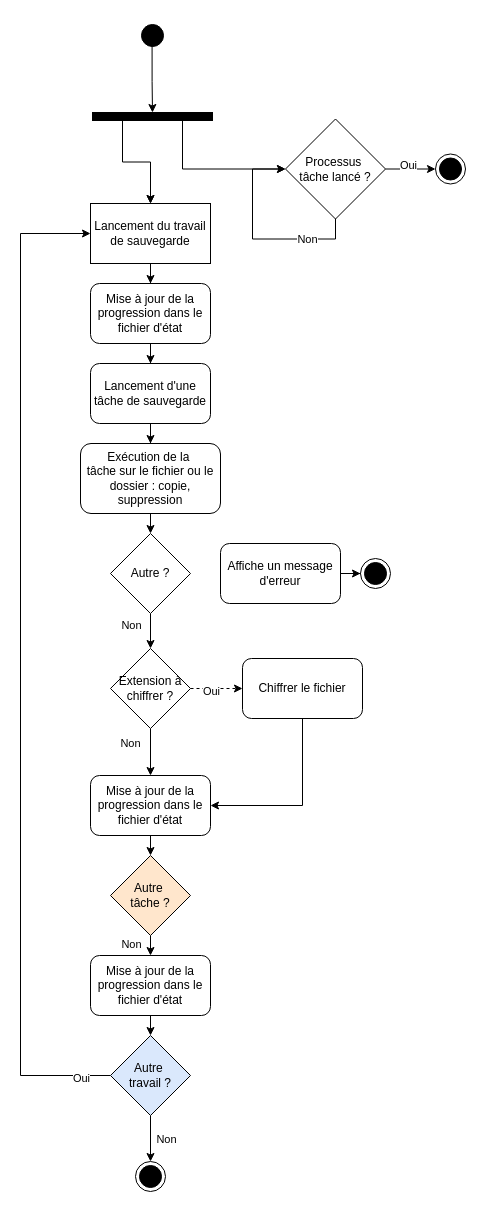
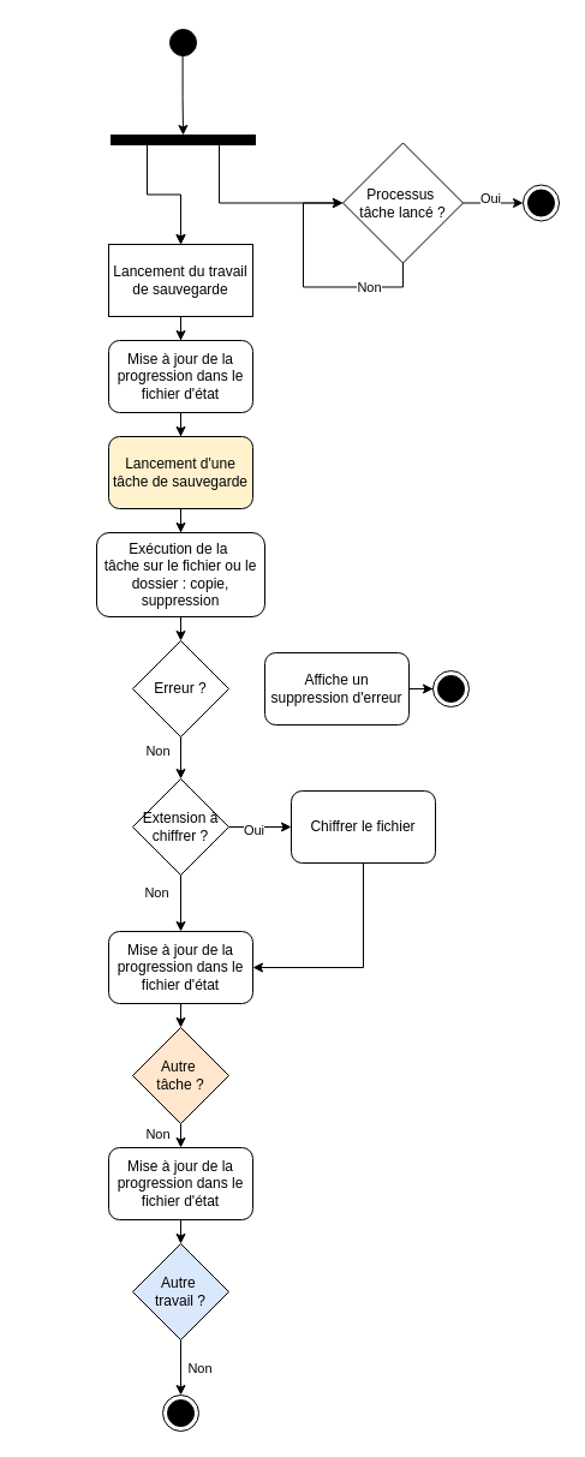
  <mxCell id="0" />
  <mxCell id="1" parent="0" />
  <mxCell id="2" value="" style="ellipse;html=1;shape=endState;fillColor=#000000;strokeColor=#000000;" vertex="1" parent="1"><mxGeometry x="135" y="1161" width="30" height="30" as="geometry" /></mxCell>
  <mxCell id="3" style="edgeStyle=orthogonalEdgeStyle;rounded=0;orthogonalLoop=1;jettySize=auto;html=1;exitX=0.5;exitY=1;exitDx=0;exitDy=0;entryX=0.5;entryY=0;entryDx=0;entryDy=0;" edge="1" parent="1" target="6"><mxGeometry relative="1" as="geometry"><mxPoint x="150" y="233" as="targetPoint" /><mxPoint x="150" y="183" as="sourcePoint" /></mxGeometry></mxCell>
  <mxCell id="4" value="" style="ellipse;html=1;shape=startState;fillColor=#000000;strokeColor=#000000;" vertex="1" parent="1"><mxGeometry x="137" y="20" width="30" height="30" as="geometry" /></mxCell>
  <mxCell id="5" style="edgeStyle=orthogonalEdgeStyle;rounded=0;orthogonalLoop=1;jettySize=auto;html=1;exitX=0.5;exitY=1;exitDx=0;exitDy=0;" edge="1" parent="1" source="16" target="8"><mxGeometry relative="1" as="geometry"><mxPoint x="149.714" y="333" as="targetPoint" /></mxGeometry></mxCell>
  <mxCell id="6" value="Lancement du travail de sauvegarde" style="whiteSpace=wrap;html=1;rounded=0;" vertex="1" parent="1"><mxGeometry x="90" y="203" width="120" height="60" as="geometry" /></mxCell>
  <mxCell id="7" style="edgeStyle=orthogonalEdgeStyle;rounded=0;orthogonalLoop=1;jettySize=auto;html=1;entryX=0.5;entryY=0;entryDx=0;entryDy=0;" edge="1" parent="1" source="8" target="12"><mxGeometry relative="1" as="geometry" /></mxCell>
- <mxCell id="8" value="Lancement d'une tâche de sauvegarde" style="rounded=1;whiteSpace=wrap;html=1;" vertex="1" parent="1"><mxGeometry x="90" y="363" width="120" height="60" as="geometry" /></mxCell>
+ <mxCell id="8" value="Lancement d'une tâche de sauvegarde" style="rounded=1;whiteSpace=wrap;html=1;fillColor=#fff2cc;" vertex="1" parent="1"><mxGeometry x="90" y="363" width="120" height="60" as="geometry" /></mxCell>
  <mxCell id="9" style="edgeStyle=orthogonalEdgeStyle;rounded=0;orthogonalLoop=1;jettySize=auto;html=1;exitX=0.5;exitY=1;exitDx=0;exitDy=0;entryX=0.5;entryY=0;entryDx=0;entryDy=0;" edge="1" parent="1" target="35"><mxGeometry relative="1" as="geometry"><mxPoint x="150" y="613" as="sourcePoint" /><mxPoint x="150" y="636" as="targetPoint" /></mxGeometry></mxCell>
  <mxCell id="10" value="Non" style="edgeLabel;html=1;align=center;verticalAlign=middle;resizable=0;points=[];" connectable="0" vertex="1" parent="9"><mxGeometry x="-0.357" relative="1" as="geometry"><mxPoint x="-20" as="offset" /></mxGeometry></mxCell>
  <mxCell id="11" style="edgeStyle=orthogonalEdgeStyle;rounded=0;orthogonalLoop=1;jettySize=auto;html=1;exitX=0.5;exitY=1;exitDx=0;exitDy=0;entryX=0.5;entryY=0;entryDx=0;entryDy=0;" edge="1" parent="1" source="12" target="28"><mxGeometry relative="1" as="geometry" /></mxCell>
  <mxCell id="12" value="Exécution de la&amp;nbsp;&lt;div&gt;tâche sur le fichier ou le dossier : copie, suppression&lt;/div&gt;" style="rounded=1;whiteSpace=wrap;html=1;" vertex="1" parent="1"><mxGeometry x="80" y="443" width="140" height="70" as="geometry" /></mxCell>
  <mxCell id="13" style="edgeStyle=orthogonalEdgeStyle;rounded=0;orthogonalLoop=1;jettySize=auto;html=1;exitX=0.5;exitY=1;exitDx=0;exitDy=0;entryX=0.5;entryY=0;entryDx=0;entryDy=0;" edge="1" parent="1" source="14" target="19"><mxGeometry relative="1" as="geometry" /></mxCell>
  <mxCell id="14" value="Mise à jour de la progression dans le fichier d'état" style="rounded=1;whiteSpace=wrap;html=1;" vertex="1" parent="1"><mxGeometry x="90" y="775" width="120" height="60" as="geometry" /></mxCell>
  <mxCell id="15" value="" style="edgeStyle=orthogonalEdgeStyle;rounded=0;orthogonalLoop=1;jettySize=auto;html=1;exitX=0.5;exitY=1;exitDx=0;exitDy=0;" edge="1" parent="1" source="6" target="16"><mxGeometry relative="1" as="geometry"><mxPoint x="150" y="623" as="targetPoint" /><mxPoint x="150" y="293" as="sourcePoint" /></mxGeometry></mxCell>
  <mxCell id="16" value="Mise à jour de la progression dans le fichier d'état" style="rounded=1;whiteSpace=wrap;html=1;" vertex="1" parent="1"><mxGeometry x="90" y="283" width="120" height="60" as="geometry" /></mxCell>
  <mxCell id="17" style="edgeStyle=orthogonalEdgeStyle;rounded=0;orthogonalLoop=1;jettySize=auto;html=1;exitX=0.5;exitY=1;exitDx=0;exitDy=0;entryX=0.5;entryY=0;entryDx=0;entryDy=0;" edge="1" parent="1" source="19" target="26"><mxGeometry relative="1" as="geometry" /></mxCell>
  <mxCell id="18" value="Non" style="edgeLabel;html=1;align=center;verticalAlign=middle;resizable=0;points=[];" connectable="0" vertex="1" parent="17"><mxGeometry x="-0.226" relative="1" as="geometry"><mxPoint x="-20" as="offset" /></mxGeometry></mxCell>
  <mxCell id="19" value="Autre&amp;nbsp;&lt;div&gt;tâche ?&lt;/div&gt;" style="rhombus;whiteSpace=wrap;html=1;fillColor=#ffe6cc;" vertex="1" parent="1"><mxGeometry x="110" y="855" width="80" height="80" as="geometry" /></mxCell>
- <mxCell id="20" style="edgeStyle=orthogonalEdgeStyle;rounded=0;orthogonalLoop=1;jettySize=auto;html=1;" edge="1" parent="1" source="24" target="6"><mxGeometry relative="1" as="geometry"><Array as="points"><mxPoint x="20" y="1075" /><mxPoint x="20" y="233" /></Array></mxGeometry></mxCell>
- <mxCell id="21" value="Oui" style="edgeLabel;html=1;align=center;verticalAlign=middle;resizable=0;points=[];" connectable="0" vertex="1" parent="20"><mxGeometry x="-0.941" y="2" relative="1" as="geometry"><mxPoint as="offset" /></mxGeometry></mxCell>
  <mxCell id="22" style="edgeStyle=orthogonalEdgeStyle;rounded=0;orthogonalLoop=1;jettySize=auto;html=1;exitX=0.5;exitY=1;exitDx=0;exitDy=0;entryX=0.5;entryY=0;entryDx=0;entryDy=0;" edge="1" parent="1" source="24" target="2"><mxGeometry relative="1" as="geometry"><mxPoint x="150" y="1135" as="targetPoint" /></mxGeometry></mxCell>
  <mxCell id="23" value="Non" style="edgeLabel;html=1;align=center;verticalAlign=middle;resizable=0;points=[];" connectable="0" vertex="1" parent="22"><mxGeometry x="0.007" relative="1" as="geometry"><mxPoint x="15" as="offset" /></mxGeometry></mxCell>
  <mxCell id="24" value="Autre&amp;nbsp;&lt;div&gt;travail ?&lt;/div&gt;" style="rhombus;whiteSpace=wrap;html=1;fillColor=#dae8fc;" vertex="1" parent="1"><mxGeometry x="110" y="1035" width="80" height="80" as="geometry" /></mxCell>
  <mxCell id="25" style="edgeStyle=orthogonalEdgeStyle;rounded=0;orthogonalLoop=1;jettySize=auto;html=1;exitX=0.5;exitY=1;exitDx=0;exitDy=0;entryX=0.5;entryY=0;entryDx=0;entryDy=0;" edge="1" parent="1" source="26" target="24"><mxGeometry relative="1" as="geometry" /></mxCell>
  <mxCell id="26" value="Mise à jour de la progression dans le fichier d'état" style="rounded=1;whiteSpace=wrap;html=1;" vertex="1" parent="1"><mxGeometry x="90" y="955" width="120" height="60" as="geometry" /></mxCell>
  <mxCell id="27" style="edgeStyle=orthogonalEdgeStyle;rounded=0;orthogonalLoop=1;jettySize=auto;html=1;exitX=1;exitY=0.5;exitDx=0;exitDy=0;" edge="1" parent="1" source="30" target="29"><mxGeometry relative="1" as="geometry" /></mxCell>
- <mxCell id="28" value="Autre ?" style="rhombus;whiteSpace=wrap;html=1;" vertex="1" parent="1"><mxGeometry x="110" y="533" width="80" height="80" as="geometry" /></mxCell>
+ <mxCell id="28" value="Erreur ?" style="rhombus;whiteSpace=wrap;html=1;" vertex="1" parent="1"><mxGeometry x="110" y="533" width="80" height="80" as="geometry" /></mxCell>
  <mxCell id="29" value="" style="ellipse;html=1;shape=endState;fillColor=#000000;strokeColor=#000000;" vertex="1" parent="1"><mxGeometry x="360" y="558" width="30" height="30" as="geometry" /></mxCell>
- <mxCell id="30" value="Affiche un message d'erreur" style="rounded=1;whiteSpace=wrap;html=1;" vertex="1" parent="1"><mxGeometry x="220" y="543" width="120" height="60" as="geometry" /></mxCell>
+ <mxCell id="30" value="Affiche un suppression d'erreur" style="rounded=1;whiteSpace=wrap;html=1;" vertex="1" parent="1"><mxGeometry x="220" y="543" width="120" height="60" as="geometry" /></mxCell>
  <mxCell id="31" style="edgeStyle=orthogonalEdgeStyle;rounded=0;orthogonalLoop=1;jettySize=auto;html=1;exitX=0.25;exitY=1;exitDx=0;exitDy=0;entryX=0.5;entryY=0;entryDx=0;entryDy=0;" edge="1" parent="1" source="47" target="6"><mxGeometry relative="1" as="geometry"><mxPoint x="150" y="183" as="sourcePoint" /></mxGeometry></mxCell>
  <mxCell id="32" style="edgeStyle=orthogonalEdgeStyle;rounded=0;orthogonalLoop=1;jettySize=auto;html=1;exitX=0.5;exitY=1;exitDx=0;exitDy=0;entryX=0.5;entryY=0;entryDx=0;entryDy=0;" edge="1" parent="1" source="35" target="14"><mxGeometry relative="1" as="geometry" /></mxCell>
- <mxCell id="33" style="edgeStyle=orthogonalEdgeStyle;rounded=0;orthogonalLoop=1;jettySize=auto;html=1;exitX=1;exitY=0.5;exitDx=0;exitDy=0;entryX=0;entryY=0.5;entryDx=0;entryDy=0;dashed=1;" edge="1" parent="1" source="35" target="38"><mxGeometry relative="1" as="geometry" /></mxCell>
+ <mxCell id="33" style="edgeStyle=orthogonalEdgeStyle;rounded=0;orthogonalLoop=1;jettySize=auto;html=1;exitX=1;exitY=0.5;exitDx=0;exitDy=0;entryX=0;entryY=0.5;entryDx=0;entryDy=0;" edge="1" parent="1" source="35" target="38"><mxGeometry relative="1" as="geometry" /></mxCell>
  <mxCell id="34" value="Oui" style="edgeLabel;html=1;align=center;verticalAlign=middle;resizable=0;points=[];" connectable="0" vertex="1" parent="33"><mxGeometry x="-0.357" y="-1" relative="1" as="geometry"><mxPoint x="3" y="1" as="offset" /></mxGeometry></mxCell>
  <mxCell id="35" value="Extension à&lt;div&gt;chiffrer ?&lt;/div&gt;" style="rhombus;whiteSpace=wrap;html=1;" vertex="1" parent="1"><mxGeometry x="110" y="648" width="80" height="80" as="geometry" /></mxCell>
  <mxCell id="36" value="Non" style="edgeLabel;html=1;align=center;verticalAlign=middle;resizable=0;points=[];" connectable="0" vertex="1" parent="1"><mxGeometry x="150" y="680.001" as="geometry"><mxPoint x="-21" y="62" as="offset" /></mxGeometry></mxCell>
  <mxCell id="37" style="edgeStyle=orthogonalEdgeStyle;rounded=0;orthogonalLoop=1;jettySize=auto;html=1;exitX=0.5;exitY=1;exitDx=0;exitDy=0;entryX=1;entryY=0.5;entryDx=0;entryDy=0;" edge="1" parent="1" source="38" target="14"><mxGeometry relative="1" as="geometry" /></mxCell>
  <mxCell id="38" value="Chiffrer le fichier" style="rounded=1;whiteSpace=wrap;html=1;" vertex="1" parent="1"><mxGeometry x="242" y="658" width="120" height="60" as="geometry" /></mxCell>
  <mxCell id="39" value="" style="ellipse;html=1;shape=endState;fillColor=#000000;strokeColor=#000000;" vertex="1" parent="1"><mxGeometry x="435" y="153.5" width="30" height="30" as="geometry" /></mxCell>
  <mxCell id="40" style="edgeStyle=orthogonalEdgeStyle;rounded=0;orthogonalLoop=1;jettySize=auto;html=1;exitX=1;exitY=0.5;exitDx=0;exitDy=0;entryX=0;entryY=0.5;entryDx=0;entryDy=0;" edge="1" parent="1" source="44" target="39"><mxGeometry relative="1" as="geometry" /></mxCell>
  <mxCell id="41" value="Oui" style="edgeLabel;html=1;align=center;verticalAlign=middle;resizable=0;points=[];" connectable="0" vertex="1" parent="40"><mxGeometry x="-0.119" y="4" relative="1" as="geometry"><mxPoint as="offset" /></mxGeometry></mxCell>
  <mxCell id="42" style="edgeStyle=orthogonalEdgeStyle;rounded=0;orthogonalLoop=1;jettySize=auto;html=1;exitX=0.5;exitY=1;exitDx=0;exitDy=0;entryX=0;entryY=0.5;entryDx=0;entryDy=0;" edge="1" parent="1" source="44" target="44"><mxGeometry relative="1" as="geometry"><mxPoint x="257" y="395.5" as="targetPoint" /><Array as="points"><mxPoint x="335" y="238.5" /><mxPoint x="252" y="238.5" /><mxPoint x="252" y="168.5" /></Array></mxGeometry></mxCell>
  <mxCell id="43" value="Non" style="edgeLabel;html=1;align=center;verticalAlign=middle;resizable=0;points=[];" connectable="0" vertex="1" parent="42"><mxGeometry x="-0.528" relative="1" as="geometry"><mxPoint as="offset" /></mxGeometry></mxCell>
  <mxCell id="44" value="Processus&amp;nbsp;&lt;div&gt;tâche lancé ?&lt;/div&gt;" style="rhombus;whiteSpace=wrap;html=1;" vertex="1" parent="1"><mxGeometry x="285" y="118.5" width="100" height="100" as="geometry" /></mxCell>
  <mxCell id="45" value="" style="edgeStyle=orthogonalEdgeStyle;rounded=0;orthogonalLoop=1;jettySize=auto;html=1;exitX=0.486;exitY=0.837;exitDx=0;exitDy=0;entryX=0.5;entryY=0;entryDx=0;entryDy=0;exitPerimeter=0;" edge="1" parent="1" source="4" target="47"><mxGeometry relative="1" as="geometry"><mxPoint x="150" y="44" as="sourcePoint" /><mxPoint x="150" y="203" as="targetPoint" /></mxGeometry></mxCell>
  <mxCell id="46" style="edgeStyle=orthogonalEdgeStyle;rounded=0;orthogonalLoop=1;jettySize=auto;html=1;exitX=0.75;exitY=1;exitDx=0;exitDy=0;entryX=0;entryY=0.5;entryDx=0;entryDy=0;" edge="1" parent="1" source="47" target="44"><mxGeometry relative="1" as="geometry" /></mxCell>
  <mxCell id="47" value="" style="rounded=0;whiteSpace=wrap;html=1;fillColor=#000000;" vertex="1" parent="1"><mxGeometry x="92" y="112" width="120" height="8" as="geometry" /></mxCell>
